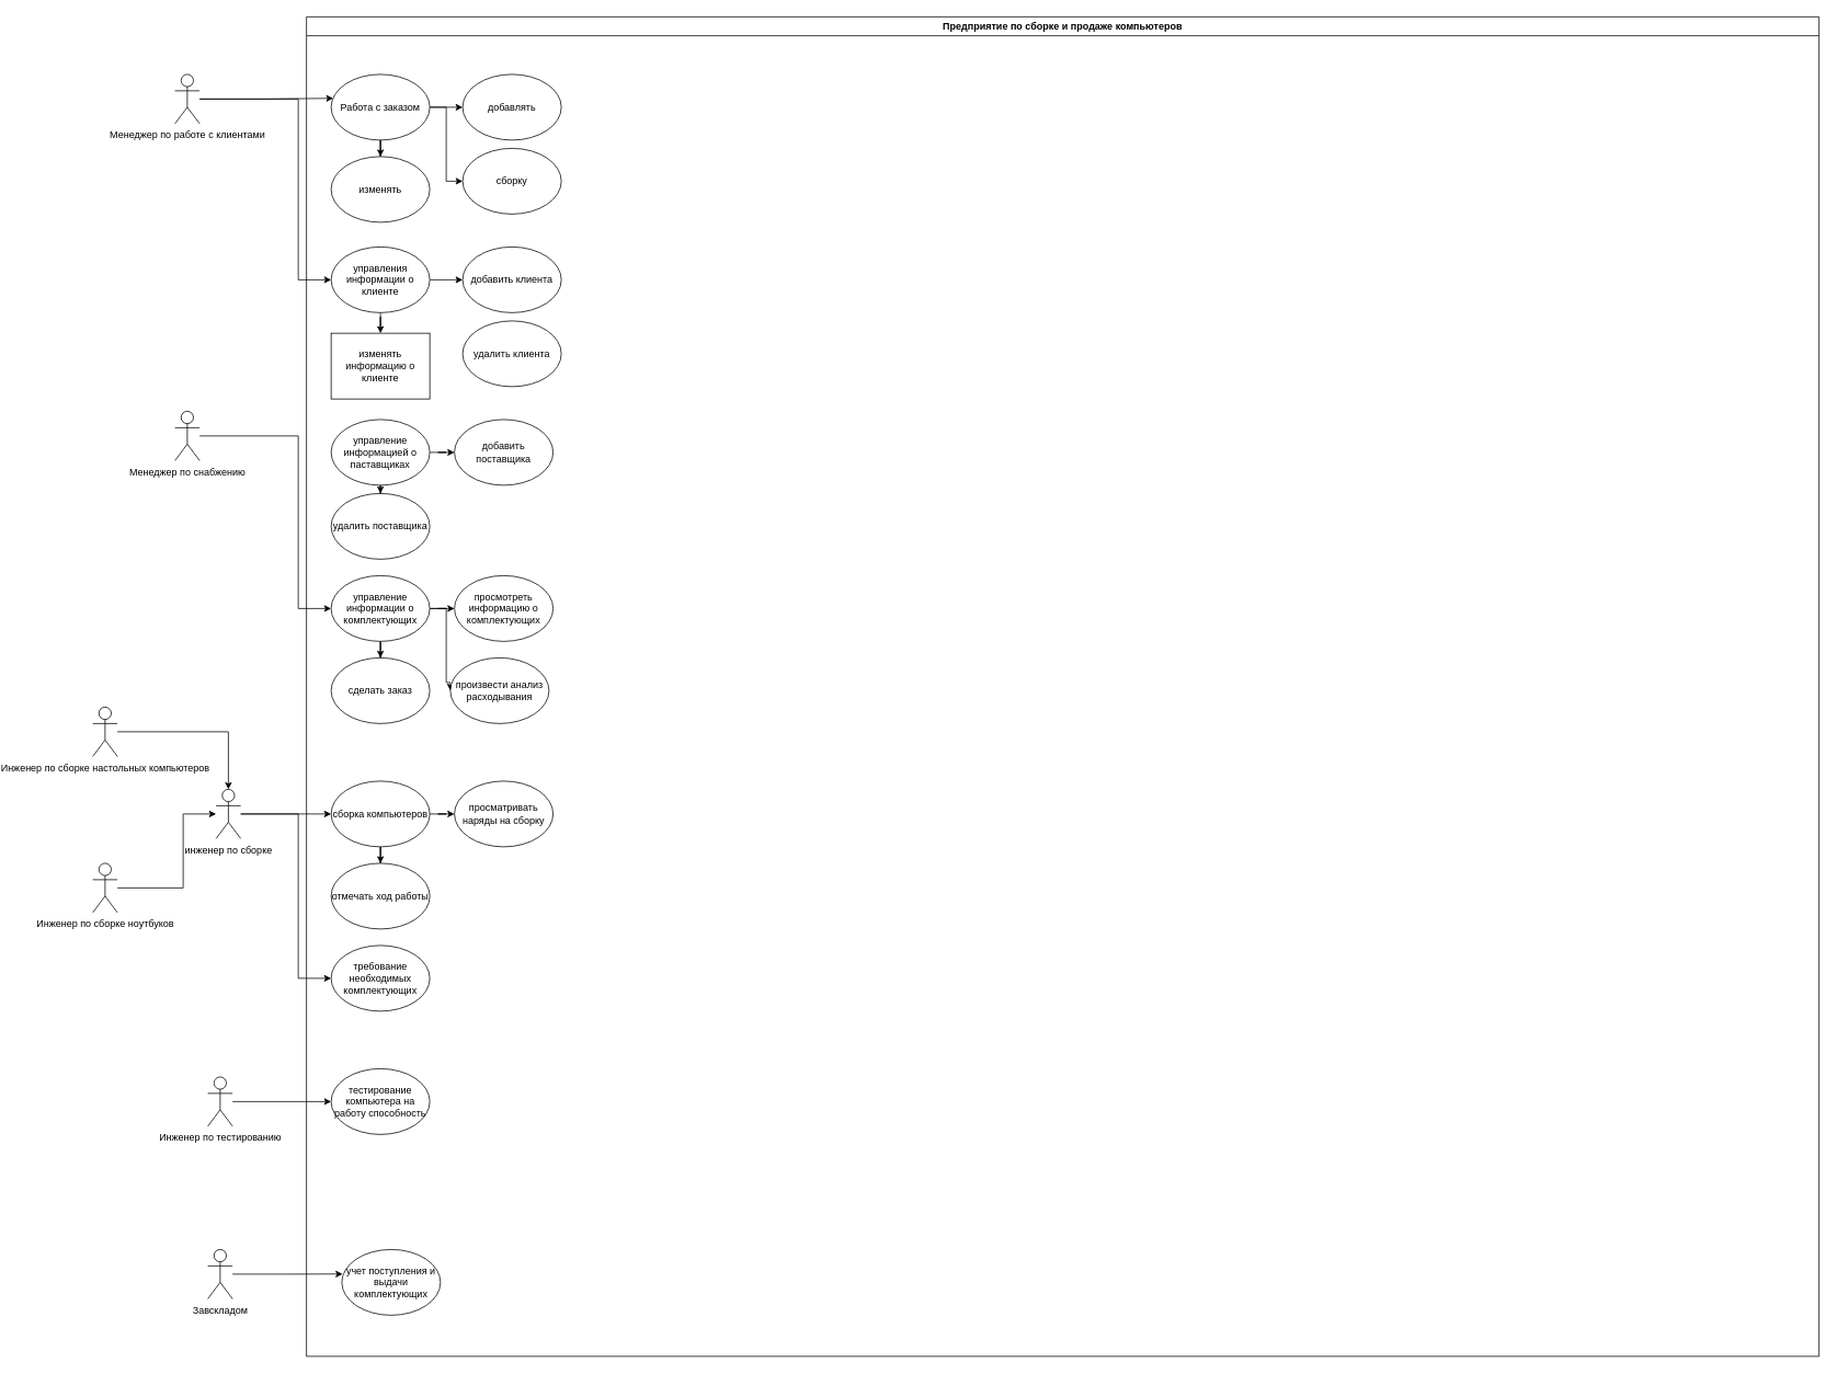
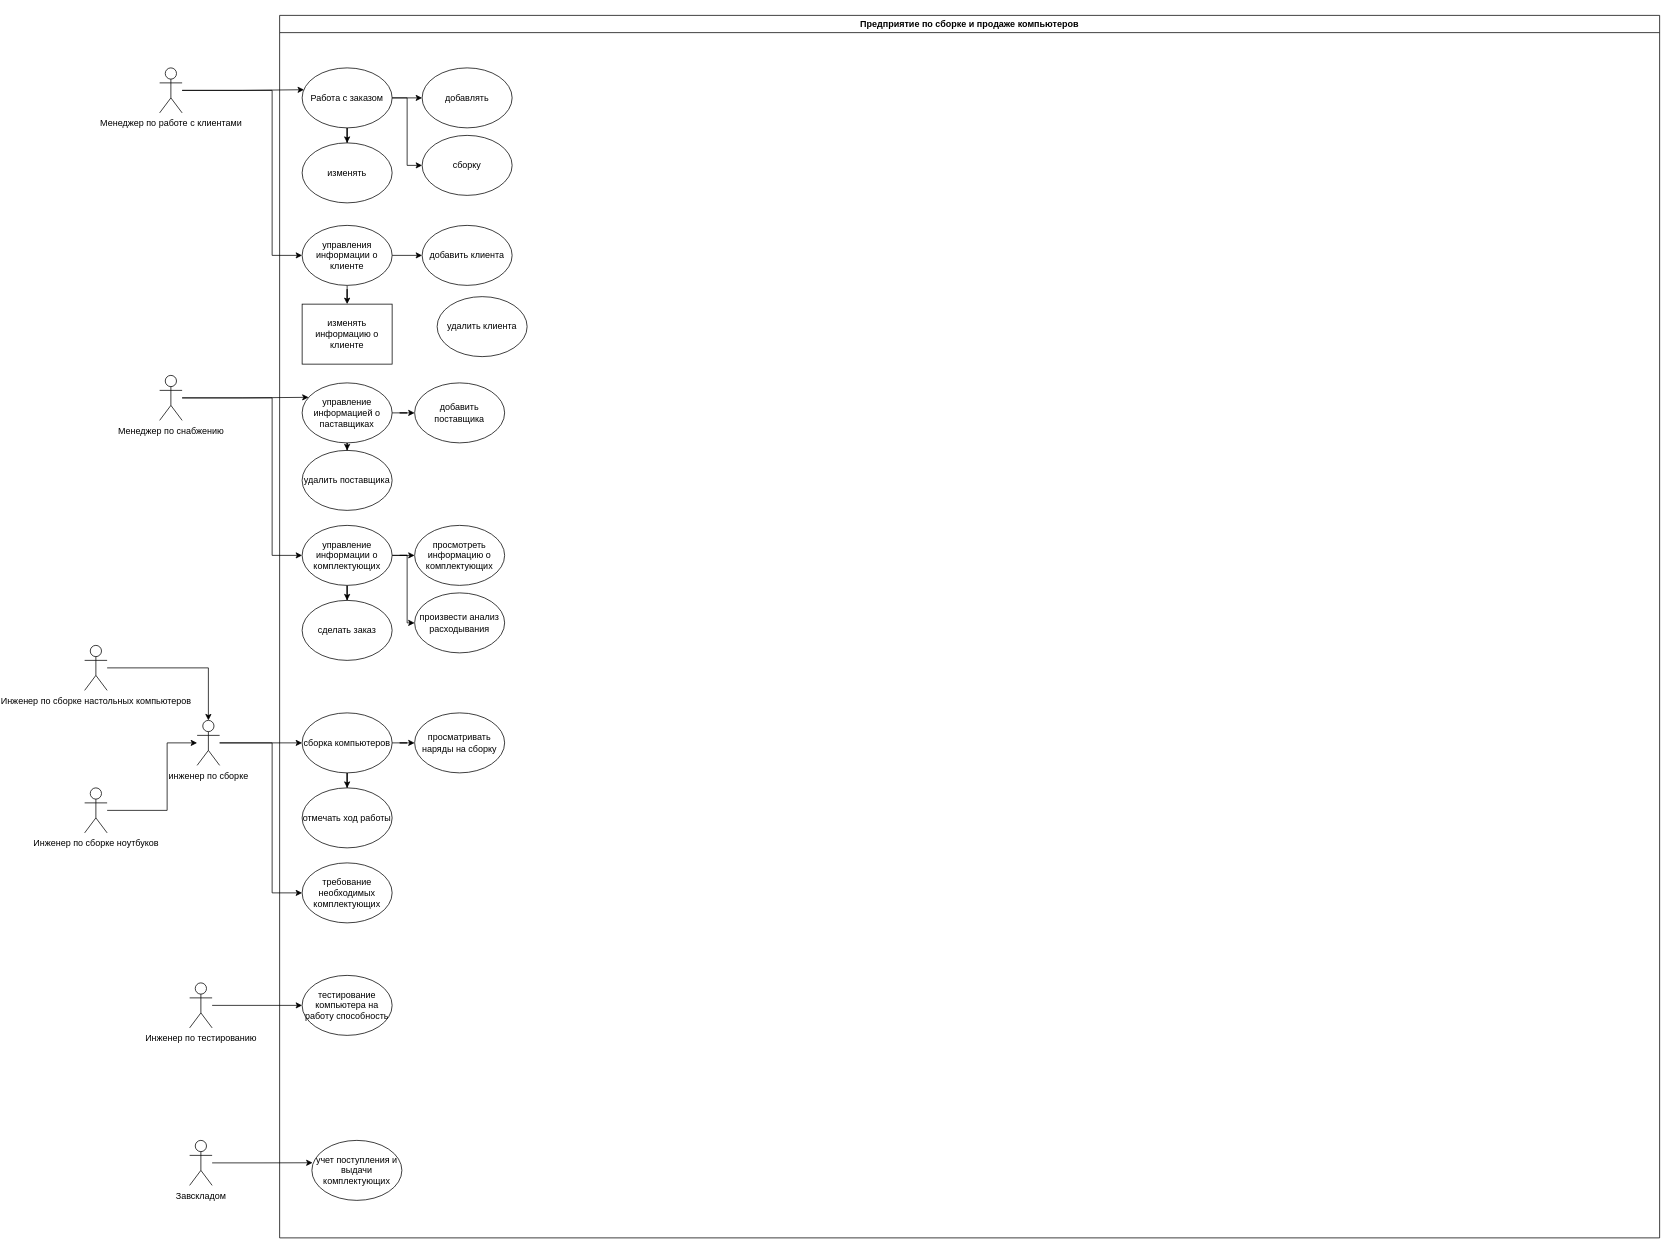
  <mxCell id="0" />
  <mxCell id="1" parent="0" />
  <mxCell id="2" value="Предприятие по сборке и продаже компьютеров" style="swimlane;" vertex="1" parent="1"><mxGeometry x="280" y="20" width="1840" height="1630" as="geometry" /></mxCell>
  <mxCell id="3" style="edgeStyle=orthogonalEdgeStyle;rounded=0;orthogonalLoop=1;jettySize=auto;html=1;entryX=0;entryY=0.5;entryDx=0;entryDy=0;" edge="1" parent="2" source="6" target="7"><mxGeometry relative="1" as="geometry" /></mxCell>
  <mxCell id="4" style="edgeStyle=orthogonalEdgeStyle;rounded=0;orthogonalLoop=1;jettySize=auto;html=1;entryX=0;entryY=0.5;entryDx=0;entryDy=0;" edge="1" parent="2" source="6" target="8"><mxGeometry relative="1" as="geometry" /></mxCell>
  <mxCell id="5" style="edgeStyle=orthogonalEdgeStyle;rounded=0;orthogonalLoop=1;jettySize=auto;html=1;entryX=0.5;entryY=0;entryDx=0;entryDy=0;" edge="1" parent="2" source="6" target="9"><mxGeometry relative="1" as="geometry" /></mxCell>
  <mxCell id="6" value="Работа с заказом" style="ellipse;whiteSpace=wrap;html=1;" vertex="1" parent="2"><mxGeometry x="30" y="70" width="120" height="80" as="geometry" /></mxCell>
  <mxCell id="7" value="добавлять" style="ellipse;whiteSpace=wrap;html=1;" vertex="1" parent="2"><mxGeometry x="190" y="70" width="120" height="80" as="geometry" /></mxCell>
  <mxCell id="8" value="сборку" style="ellipse;whiteSpace=wrap;html=1;" vertex="1" parent="2"><mxGeometry x="190" y="160" width="120" height="80" as="geometry" /></mxCell>
  <mxCell id="9" value="изменять" style="ellipse;whiteSpace=wrap;html=1;" vertex="1" parent="2"><mxGeometry x="30" y="170" width="120" height="80" as="geometry" /></mxCell>
  <mxCell id="10" style="edgeStyle=orthogonalEdgeStyle;rounded=0;orthogonalLoop=1;jettySize=auto;html=1;entryX=0;entryY=0.5;entryDx=0;entryDy=0;" edge="1" parent="2" source="12" target="13"><mxGeometry relative="1" as="geometry" /></mxCell>
  <mxCell id="11" style="edgeStyle=orthogonalEdgeStyle;rounded=0;orthogonalLoop=1;jettySize=auto;html=1;entryX=0.5;entryY=0;entryDx=0;entryDy=0;" edge="1" parent="2" source="12" target="15"><mxGeometry relative="1" as="geometry" /></mxCell>
  <mxCell id="12" value="управления информации о клиенте" style="ellipse;whiteSpace=wrap;html=1;" vertex="1" parent="2"><mxGeometry x="30" y="280" width="120" height="80" as="geometry" /></mxCell>
  <mxCell id="13" value="добавить клиента" style="ellipse;whiteSpace=wrap;html=1;" vertex="1" parent="2"><mxGeometry x="190" y="280" width="120" height="80" as="geometry" /></mxCell>
- <mxCell id="14" value="удалить клиента" style="ellipse;whiteSpace=wrap;html=1;" vertex="1" parent="2"><mxGeometry x="190" y="370" width="120" height="80" as="geometry" /></mxCell>
+ <mxCell id="14" value="удалить клиента" style="ellipse;whiteSpace=wrap;html=1;" vertex="1" parent="2"><mxGeometry x="210" y="375" width="120" height="80" as="geometry" /></mxCell>
  <mxCell id="15" value="изменять информацию о клиенте" style="whiteSpace=wrap;html=1;rounded=0;" vertex="1" parent="2"><mxGeometry x="30" y="385" width="120" height="80" as="geometry" /></mxCell>
  <mxCell id="16" style="edgeStyle=orthogonalEdgeStyle;rounded=0;orthogonalLoop=1;jettySize=auto;html=1;entryX=0;entryY=0.5;entryDx=0;entryDy=0;" edge="1" parent="2" source="18" target="19"><mxGeometry relative="1" as="geometry" /></mxCell>
  <mxCell id="17" style="edgeStyle=orthogonalEdgeStyle;rounded=0;orthogonalLoop=1;jettySize=auto;html=1;entryX=0.5;entryY=0;entryDx=0;entryDy=0;" edge="1" parent="2" source="18" target="20"><mxGeometry relative="1" as="geometry" /></mxCell>
  <mxCell id="18" value="управление информацией о паставщиках" style="ellipse;whiteSpace=wrap;html=1;" vertex="1" parent="2"><mxGeometry x="30" y="490" width="120" height="80" as="geometry" /></mxCell>
  <mxCell id="19" value="добавить поставщика" style="ellipse;whiteSpace=wrap;html=1;" vertex="1" parent="2"><mxGeometry x="180" y="490" width="120" height="80" as="geometry" /></mxCell>
  <mxCell id="20" value="удалить поставщика" style="ellipse;whiteSpace=wrap;html=1;" vertex="1" parent="2"><mxGeometry x="30" y="580" width="120" height="80" as="geometry" /></mxCell>
  <mxCell id="21" style="edgeStyle=orthogonalEdgeStyle;rounded=0;orthogonalLoop=1;jettySize=auto;html=1;" edge="1" parent="2" source="24" target="25"><mxGeometry relative="1" as="geometry" /></mxCell>
  <mxCell id="22" style="edgeStyle=orthogonalEdgeStyle;rounded=0;orthogonalLoop=1;jettySize=auto;html=1;entryX=0;entryY=0.5;entryDx=0;entryDy=0;" edge="1" parent="2" source="24" target="26"><mxGeometry relative="1" as="geometry"><Array as="points"><mxPoint x="170" y="720" /><mxPoint x="170" y="810" /></Array></mxGeometry></mxCell>
  <mxCell id="23" style="edgeStyle=orthogonalEdgeStyle;rounded=0;orthogonalLoop=1;jettySize=auto;html=1;entryX=0.5;entryY=0;entryDx=0;entryDy=0;" edge="1" parent="2" source="24" target="27"><mxGeometry relative="1" as="geometry" /></mxCell>
  <mxCell id="24" value="управление информации о комплектующих" style="ellipse;whiteSpace=wrap;html=1;" vertex="1" parent="2"><mxGeometry x="30" y="680" width="120" height="80" as="geometry" /></mxCell>
  <mxCell id="25" value="просмотреть информацию о комплектующих" style="ellipse;whiteSpace=wrap;html=1;" vertex="1" parent="2"><mxGeometry x="180" y="680" width="120" height="80" as="geometry" /></mxCell>
- <mxCell id="26" value="произвести анализ расходывания" style="ellipse;whiteSpace=wrap;html=1;" vertex="1" parent="2"><mxGeometry x="175" y="780" width="120" height="80" as="geometry" /></mxCell>
+ <mxCell id="26" value="произвести анализ расходывания" style="ellipse;whiteSpace=wrap;html=1;" vertex="1" parent="2"><mxGeometry x="180" y="770" width="120" height="80" as="geometry" /></mxCell>
  <mxCell id="27" value="сделать заказ" style="ellipse;whiteSpace=wrap;html=1;" vertex="1" parent="2"><mxGeometry x="30" y="780" width="120" height="80" as="geometry" /></mxCell>
  <mxCell id="28" style="edgeStyle=orthogonalEdgeStyle;rounded=0;orthogonalLoop=1;jettySize=auto;html=1;entryX=0;entryY=0.5;entryDx=0;entryDy=0;" edge="1" parent="2" source="30" target="31"><mxGeometry relative="1" as="geometry" /></mxCell>
  <mxCell id="29" style="edgeStyle=orthogonalEdgeStyle;rounded=0;orthogonalLoop=1;jettySize=auto;html=1;entryX=0.5;entryY=0;entryDx=0;entryDy=0;" edge="1" parent="2" source="30" target="32"><mxGeometry relative="1" as="geometry" /></mxCell>
  <mxCell id="30" value="сборка компьютеров" style="ellipse;whiteSpace=wrap;html=1;" vertex="1" parent="2"><mxGeometry x="30" y="930" width="120" height="80" as="geometry" /></mxCell>
  <mxCell id="31" value="просматривать наряды на сборку" style="ellipse;whiteSpace=wrap;html=1;" vertex="1" parent="2"><mxGeometry x="180" y="930" width="120" height="80" as="geometry" /></mxCell>
  <mxCell id="32" value="отмечать ход работы" style="ellipse;whiteSpace=wrap;html=1;" vertex="1" parent="2"><mxGeometry x="30" y="1030" width="120" height="80" as="geometry" /></mxCell>
  <mxCell id="33" value="требование необходимых комплектующих" style="ellipse;whiteSpace=wrap;html=1;" vertex="1" parent="2"><mxGeometry x="30" y="1130" width="120" height="80" as="geometry" /></mxCell>
  <mxCell id="34" value="учет поступления и выдачи комплектующих" style="ellipse;whiteSpace=wrap;html=1;" vertex="1" parent="2"><mxGeometry x="43" y="1500" width="120" height="80" as="geometry" /></mxCell>
  <mxCell id="35" value="тестирование компьютера на работу способность" style="ellipse;whiteSpace=wrap;html=1;" vertex="1" parent="2"><mxGeometry x="30" y="1280" width="120" height="80" as="geometry" /></mxCell>
  <mxCell id="36" style="edgeStyle=orthogonalEdgeStyle;rounded=0;orthogonalLoop=1;jettySize=auto;html=1;entryX=0.021;entryY=0.364;entryDx=0;entryDy=0;entryPerimeter=0;" edge="1" parent="1" source="38" target="6"><mxGeometry relative="1" as="geometry" /></mxCell>
  <mxCell id="37" style="edgeStyle=orthogonalEdgeStyle;rounded=0;orthogonalLoop=1;jettySize=auto;html=1;entryX=0;entryY=0.5;entryDx=0;entryDy=0;" edge="1" parent="1" source="38" target="12"><mxGeometry relative="1" as="geometry"><Array as="points"><mxPoint x="270" y="120" /><mxPoint x="270" y="340" /></Array></mxGeometry></mxCell>
  <mxCell id="38" value="Менеджер по работе с клиентами" style="shape=umlActor;verticalLabelPosition=bottom;verticalAlign=top;html=1;outlineConnect=0;" vertex="1" parent="1"><mxGeometry x="120" y="90" width="30" height="60" as="geometry" /></mxCell>
+ <mxCell id="39" style="edgeStyle=orthogonalEdgeStyle;rounded=0;orthogonalLoop=1;jettySize=auto;html=1;entryX=0.072;entryY=0.241;entryDx=0;entryDy=0;entryPerimeter=0;" edge="1" parent="1" source="41" target="18"><mxGeometry relative="1" as="geometry" /></mxCell>
  <mxCell id="40" style="edgeStyle=orthogonalEdgeStyle;rounded=0;orthogonalLoop=1;jettySize=auto;html=1;entryX=0;entryY=0.5;entryDx=0;entryDy=0;" edge="1" parent="1" source="41" target="24"><mxGeometry relative="1" as="geometry"><Array as="points"><mxPoint x="270" y="530" /><mxPoint x="270" y="740" /></Array></mxGeometry></mxCell>
  <mxCell id="41" value="Менеджер по снабжению" style="shape=umlActor;verticalLabelPosition=bottom;verticalAlign=top;html=1;outlineConnect=0;" vertex="1" parent="1"><mxGeometry x="120" y="500" width="30" height="60" as="geometry" /></mxCell>
  <mxCell id="42" style="edgeStyle=orthogonalEdgeStyle;rounded=0;orthogonalLoop=1;jettySize=auto;html=1;entryX=0.5;entryY=0;entryDx=0;entryDy=0;entryPerimeter=0;" edge="1" parent="1" source="43" target="52"><mxGeometry relative="1" as="geometry" /></mxCell>
  <mxCell id="43" value="Инженер по сборке настольных компьютеров" style="shape=umlActor;verticalLabelPosition=bottom;verticalAlign=top;html=1;outlineConnect=0;" vertex="1" parent="1"><mxGeometry x="20" y="860" width="30" height="60" as="geometry" /></mxCell>
  <mxCell id="44" style="edgeStyle=orthogonalEdgeStyle;rounded=0;orthogonalLoop=1;jettySize=auto;html=1;" edge="1" parent="1" source="45" target="52"><mxGeometry relative="1" as="geometry"><Array as="points"><mxPoint x="130" y="1080" /><mxPoint x="130" y="990" /></Array></mxGeometry></mxCell>
  <mxCell id="45" value="Инженер по сборке ноутбуков" style="shape=umlActor;verticalLabelPosition=bottom;verticalAlign=top;html=1;outlineConnect=0;" vertex="1" parent="1"><mxGeometry x="20" y="1050" width="30" height="60" as="geometry" /></mxCell>
  <mxCell id="46" style="edgeStyle=orthogonalEdgeStyle;rounded=0;orthogonalLoop=1;jettySize=auto;html=1;entryX=0;entryY=0.5;entryDx=0;entryDy=0;" edge="1" parent="1" source="47" target="35"><mxGeometry relative="1" as="geometry" /></mxCell>
  <mxCell id="47" value="Инженер по тестированию" style="shape=umlActor;verticalLabelPosition=bottom;verticalAlign=top;html=1;outlineConnect=0;" vertex="1" parent="1"><mxGeometry x="160" y="1310" width="30" height="60" as="geometry" /></mxCell>
  <mxCell id="48" style="edgeStyle=orthogonalEdgeStyle;rounded=0;orthogonalLoop=1;jettySize=auto;html=1;entryX=0.008;entryY=0.373;entryDx=0;entryDy=0;entryPerimeter=0;" edge="1" parent="1" source="49" target="34"><mxGeometry relative="1" as="geometry"><mxPoint x="309" y="1330" as="targetPoint" /><Array as="points" /></mxGeometry></mxCell>
  <mxCell id="49" value="Завскладом" style="shape=umlActor;verticalLabelPosition=bottom;verticalAlign=top;html=1;outlineConnect=0;" vertex="1" parent="1"><mxGeometry x="160" y="1520" width="30" height="60" as="geometry" /></mxCell>
  <mxCell id="50" style="edgeStyle=orthogonalEdgeStyle;rounded=0;orthogonalLoop=1;jettySize=auto;html=1;" edge="1" parent="1" source="52" target="30"><mxGeometry relative="1" as="geometry" /></mxCell>
  <mxCell id="51" style="edgeStyle=orthogonalEdgeStyle;rounded=0;orthogonalLoop=1;jettySize=auto;html=1;entryX=0;entryY=0.5;entryDx=0;entryDy=0;" edge="1" parent="1" source="52" target="33"><mxGeometry relative="1" as="geometry"><Array as="points"><mxPoint x="270" y="990" /><mxPoint x="270" y="1190" /></Array></mxGeometry></mxCell>
  <mxCell id="52" value="инженер по сборке" style="shape=umlActor;verticalLabelPosition=bottom;verticalAlign=top;html=1;outlineConnect=0;" vertex="1" parent="1"><mxGeometry x="170" y="960" width="30" height="60" as="geometry" /></mxCell>
